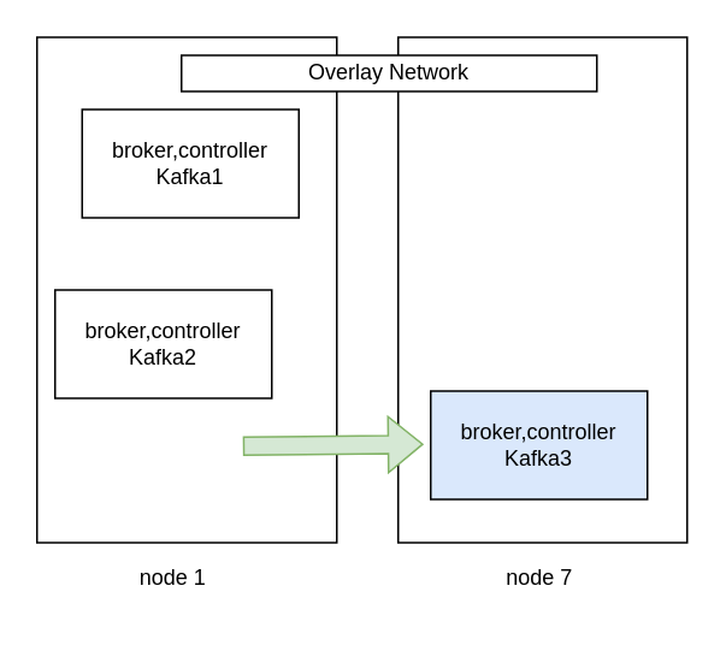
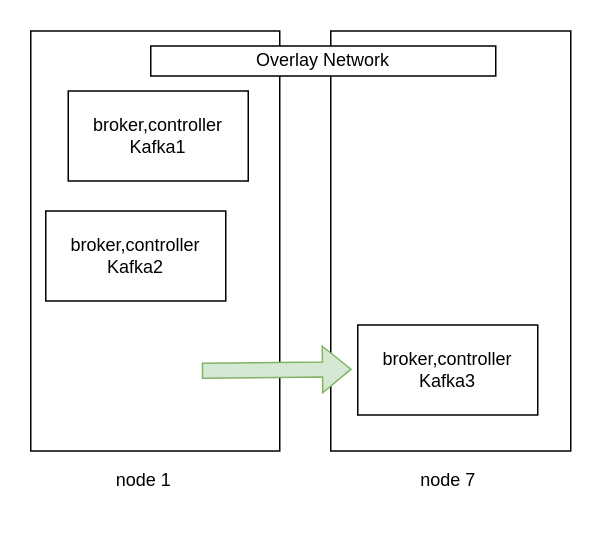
  <mxCell id="0" />
  <mxCell id="1" parent="0" />
  <mxCell id="2" value="" style="rounded=0;whiteSpace=wrap;html=1;" vertex="1" parent="1"><mxGeometry x="220" y="20" width="160" height="280" as="geometry" /></mxCell>
  <mxCell id="3" value="" style="rounded=0;whiteSpace=wrap;html=1;" vertex="1" parent="1"><mxGeometry x="20" y="20" width="166" height="280" as="geometry" /></mxCell>
  <mxCell id="4" value="broker,controller Kafka1" style="rounded=0;whiteSpace=wrap;html=1;" vertex="1" parent="1"><mxGeometry x="45" y="60" width="120" height="60" as="geometry" /></mxCell>
- <mxCell id="5" value="broker,controller Kafka2" style="rounded=0;whiteSpace=wrap;html=1;" vertex="1" parent="1"><mxGeometry x="30" y="160" width="120" height="60" as="geometry" /></mxCell>
- <mxCell id="6" value="broker,controller Kafka3" style="rounded=0;whiteSpace=wrap;html=1;fillColor=#dae8fc;" vertex="1" parent="1"><mxGeometry x="238" y="216" width="120" height="60" as="geometry" /></mxCell>
+ <mxCell id="5" value="broker,controller Kafka2" style="rounded=0;whiteSpace=wrap;html=1;" vertex="1" parent="1"><mxGeometry x="30" y="140" width="120" height="60" as="geometry" /></mxCell>
+ <mxCell id="6" value="broker,controller Kafka3" style="rounded=0;whiteSpace=wrap;html=1;" vertex="1" parent="1"><mxGeometry x="238" y="216" width="120" height="60" as="geometry" /></mxCell>
  <mxCell id="7" value="node 1" style="text;html=1;align=center;verticalAlign=middle;resizable=0;points=[];autosize=1;strokeColor=none;fillColor=none;" vertex="1" parent="1"><mxGeometry x="65" y="305" width="60" height="30" as="geometry" /></mxCell>
  <mxCell id="8" value="node 7" style="text;html=1;align=center;verticalAlign=middle;resizable=0;points=[];autosize=1;strokeColor=none;fillColor=none;" vertex="1" parent="1"><mxGeometry x="268" y="305" width="60" height="30" as="geometry" /></mxCell>
  <mxCell id="9" value="Overlay Network" style="rounded=0;whiteSpace=wrap;html=1;" vertex="1" parent="1"><mxGeometry x="100" y="30" width="230" height="20" as="geometry" /></mxCell>
  <mxCell id="10" value="" style="shape=flexArrow;endArrow=classic;html=1;rounded=0;fillColor=#d5e8d4;strokeColor=#82b366;" edge="1" parent="1"><mxGeometry width="50" height="50" relative="1" as="geometry"><mxPoint x="134" y="246.551" as="sourcePoint" /><mxPoint x="234" y="245.44" as="targetPoint" /></mxGeometry></mxCell>
